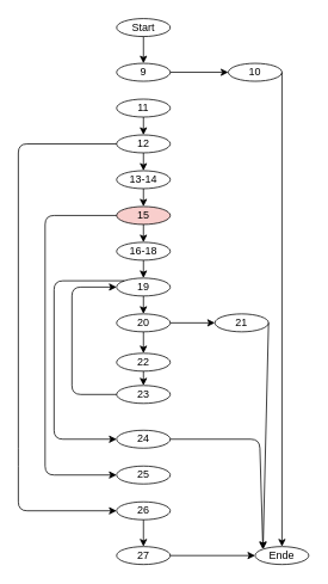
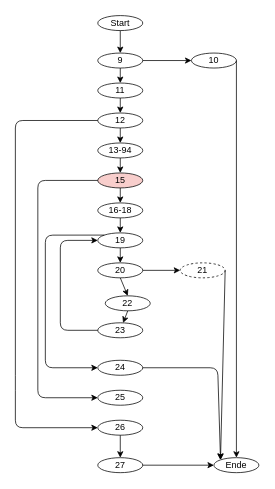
  <mxCell id="0" />
  <mxCell id="1" parent="0" />
  <mxCell id="2" value="Start" style="ellipse;whiteSpace=wrap;html=1;" vertex="1" parent="1"><mxGeometry x="130" y="20" width="60" height="20" as="geometry" /></mxCell>
  <mxCell id="3" value="9" style="ellipse;whiteSpace=wrap;html=1;" vertex="1" parent="1"><mxGeometry x="130" y="70" width="60" height="20" as="geometry" /></mxCell>
  <mxCell id="4" value="Ende" style="ellipse;whiteSpace=wrap;html=1;" vertex="1" parent="1"><mxGeometry x="285" y="610" width="60" height="20" as="geometry" /></mxCell>
  <mxCell id="5" value="" style="endArrow=classic;html=1;exitX=0.5;exitY=1;exitDx=0;exitDy=0;entryX=0.5;entryY=0;entryDx=0;entryDy=0;" edge="1" parent="1" source="2" target="3"><mxGeometry width="50" height="50" relative="1" as="geometry"><mxPoint x="290" y="300" as="sourcePoint" /><mxPoint x="340" y="250" as="targetPoint" /></mxGeometry></mxCell>
  <mxCell id="6" value="10" style="ellipse;whiteSpace=wrap;html=1;" vertex="1" parent="1"><mxGeometry x="255" y="70" width="60" height="20" as="geometry" /></mxCell>
  <mxCell id="7" value="" style="endArrow=classic;html=1;entryX=0;entryY=0.5;entryDx=0;entryDy=0;exitX=1;exitY=0.5;exitDx=0;exitDy=0;" edge="1" parent="1" source="3" target="6"><mxGeometry width="50" height="50" relative="1" as="geometry"><mxPoint x="160" y="120" as="sourcePoint" /><mxPoint x="210" y="70" as="targetPoint" /></mxGeometry></mxCell>
  <mxCell id="8" value="" style="endArrow=classic;html=1;exitX=1;exitY=0.5;exitDx=0;exitDy=0;entryX=0.5;entryY=0;entryDx=0;entryDy=0;" edge="1" parent="1" source="6" target="4"><mxGeometry width="50" height="50" relative="1" as="geometry"><mxPoint x="290" y="300" as="sourcePoint" /><mxPoint x="470" y="320" as="targetPoint" /><Array as="points" /></mxGeometry></mxCell>
  <mxCell id="9" value="11" style="ellipse;whiteSpace=wrap;html=1;" vertex="1" parent="1"><mxGeometry x="130" y="110" width="60" height="20" as="geometry" /></mxCell>
+ <mxCell id="10" value="" style="endArrow=classic;html=1;exitX=0.5;exitY=1;exitDx=0;exitDy=0;entryX=0.5;entryY=0;entryDx=0;entryDy=0;" edge="1" parent="1" source="3" target="9"><mxGeometry width="50" height="50" relative="1" as="geometry"><mxPoint x="290" y="300" as="sourcePoint" /><mxPoint x="340" y="250" as="targetPoint" /></mxGeometry></mxCell>
  <mxCell id="11" value="12" style="ellipse;whiteSpace=wrap;html=1;" vertex="1" parent="1"><mxGeometry x="130" y="150" width="60" height="20" as="geometry" /></mxCell>
  <mxCell id="12" value="" style="endArrow=classic;html=1;exitX=0.5;exitY=1;exitDx=0;exitDy=0;entryX=0.5;entryY=0;entryDx=0;entryDy=0;" edge="1" parent="1" source="9" target="11"><mxGeometry width="50" height="50" relative="1" as="geometry"><mxPoint x="290" y="300" as="sourcePoint" /><mxPoint x="340" y="250" as="targetPoint" /></mxGeometry></mxCell>
  <mxCell id="13" value="26" style="ellipse;whiteSpace=wrap;html=1;" vertex="1" parent="1"><mxGeometry x="130" y="560" width="60" height="20" as="geometry" /></mxCell>
  <mxCell id="14" value="27" style="ellipse;whiteSpace=wrap;html=1;" vertex="1" parent="1"><mxGeometry x="130" y="610" width="60" height="20" as="geometry" /></mxCell>
  <mxCell id="15" value="" style="endArrow=classic;html=1;exitX=0.5;exitY=1;exitDx=0;exitDy=0;entryX=0.5;entryY=0;entryDx=0;entryDy=0;" edge="1" parent="1" source="13" target="14"><mxGeometry width="50" height="50" relative="1" as="geometry"><mxPoint x="290" y="440" as="sourcePoint" /><mxPoint x="340" y="390" as="targetPoint" /></mxGeometry></mxCell>
  <mxCell id="16" value="" style="endArrow=classic;html=1;entryX=0;entryY=0.5;entryDx=0;entryDy=0;" edge="1" parent="1" source="14" target="4"><mxGeometry width="50" height="50" relative="1" as="geometry"><mxPoint x="190" y="670" as="sourcePoint" /><mxPoint x="260.711" y="620" as="targetPoint" /></mxGeometry></mxCell>
  <mxCell id="17" value="" style="endArrow=classic;html=1;exitX=0;exitY=0.5;exitDx=0;exitDy=0;entryX=0;entryY=0.5;entryDx=0;entryDy=0;" edge="1" parent="1" source="11" target="13"><mxGeometry width="50" height="50" relative="1" as="geometry"><mxPoint x="290" y="300" as="sourcePoint" /><mxPoint x="340" y="250" as="targetPoint" /><Array as="points"><mxPoint x="20" y="160" /><mxPoint x="20" y="510" /><mxPoint x="20" y="570" /></Array></mxGeometry></mxCell>
- <mxCell id="18" value="13-14" style="ellipse;whiteSpace=wrap;html=1;" vertex="1" parent="1"><mxGeometry x="130" y="190" width="60" height="20" as="geometry" /></mxCell>
+ <mxCell id="18" value="13-94" style="ellipse;whiteSpace=wrap;html=1;" vertex="1" parent="1"><mxGeometry x="130" y="190" width="60" height="20" as="geometry" /></mxCell>
  <mxCell id="19" value="" style="endArrow=classic;html=1;exitX=0.5;exitY=1;exitDx=0;exitDy=0;entryX=0.5;entryY=0;entryDx=0;entryDy=0;" edge="1" parent="1" source="11" target="18"><mxGeometry width="50" height="50" relative="1" as="geometry"><mxPoint x="290" y="300" as="sourcePoint" /><mxPoint x="340" y="250" as="targetPoint" /></mxGeometry></mxCell>
  <mxCell id="20" value="15" style="ellipse;whiteSpace=wrap;html=1;fillColor=#f8cecc;" vertex="1" parent="1"><mxGeometry x="130" y="230" width="60" height="20" as="geometry" /></mxCell>
  <mxCell id="21" value="" style="endArrow=classic;html=1;exitX=0.5;exitY=1;exitDx=0;exitDy=0;entryX=0.5;entryY=0;entryDx=0;entryDy=0;" edge="1" parent="1" source="18" target="20"><mxGeometry width="50" height="50" relative="1" as="geometry"><mxPoint x="290" y="300" as="sourcePoint" /><mxPoint x="340" y="250" as="targetPoint" /></mxGeometry></mxCell>
  <mxCell id="22" value="25" style="ellipse;whiteSpace=wrap;html=1;" vertex="1" parent="1"><mxGeometry x="130" y="520" width="60" height="20" as="geometry" /></mxCell>
  <mxCell id="23" value="" style="endArrow=classic;html=1;exitX=0;exitY=0.5;exitDx=0;exitDy=0;entryX=0;entryY=0.5;entryDx=0;entryDy=0;" edge="1" parent="1" source="20" target="22"><mxGeometry width="50" height="50" relative="1" as="geometry"><mxPoint x="290" y="300" as="sourcePoint" /><mxPoint x="340" y="250" as="targetPoint" /><Array as="points"><mxPoint x="50" y="240" /><mxPoint x="50" y="530" /></Array></mxGeometry></mxCell>
  <mxCell id="24" value="16-18" style="ellipse;whiteSpace=wrap;html=1;" vertex="1" parent="1"><mxGeometry x="130" y="270" width="60" height="20" as="geometry" /></mxCell>
  <mxCell id="25" value="" style="endArrow=classic;html=1;exitX=0.5;exitY=1;exitDx=0;exitDy=0;entryX=0.5;entryY=0;entryDx=0;entryDy=0;" edge="1" parent="1" source="20" target="24"><mxGeometry width="50" height="50" relative="1" as="geometry"><mxPoint x="170" y="380" as="sourcePoint" /><mxPoint x="220" y="330" as="targetPoint" /></mxGeometry></mxCell>
  <mxCell id="26" value="19" style="ellipse;whiteSpace=wrap;html=1;" vertex="1" parent="1"><mxGeometry x="130" y="310" width="60" height="20" as="geometry" /></mxCell>
  <mxCell id="27" value="" style="endArrow=classic;html=1;exitX=0.5;exitY=1;exitDx=0;exitDy=0;entryX=0.5;entryY=0;entryDx=0;entryDy=0;" edge="1" parent="1" source="24" target="26"><mxGeometry width="50" height="50" relative="1" as="geometry"><mxPoint x="240" y="350" as="sourcePoint" /><mxPoint x="290" y="300" as="targetPoint" /></mxGeometry></mxCell>
  <mxCell id="28" value="20" style="ellipse;whiteSpace=wrap;html=1;" vertex="1" parent="1"><mxGeometry x="130" y="350" width="60" height="20" as="geometry" /></mxCell>
- <mxCell id="29" value="21" style="ellipse;whiteSpace=wrap;html=1;" vertex="1" parent="1"><mxGeometry x="240" y="350" width="60" height="20" as="geometry" /></mxCell>
- <mxCell id="30" value="22" style="ellipse;whiteSpace=wrap;html=1;" vertex="1" parent="1"><mxGeometry x="130" y="394" width="60" height="20" as="geometry" /></mxCell>
+ <mxCell id="29" value="21" style="ellipse;whiteSpace=wrap;html=1;dashed=1;" vertex="1" parent="1"><mxGeometry x="240" y="350" width="60" height="20" as="geometry" /></mxCell>
+ <mxCell id="30" value="22" style="ellipse;whiteSpace=wrap;html=1;" vertex="1" parent="1"><mxGeometry x="140" y="394" width="60" height="20" as="geometry" /></mxCell>
  <mxCell id="31" value="23" style="ellipse;whiteSpace=wrap;html=1;" vertex="1" parent="1"><mxGeometry x="130" y="430" width="60" height="20" as="geometry" /></mxCell>
  <mxCell id="32" value="24" style="ellipse;whiteSpace=wrap;html=1;" vertex="1" parent="1"><mxGeometry x="130" y="480" width="60" height="20" as="geometry" /></mxCell>
  <mxCell id="33" value="" style="endArrow=classic;html=1;exitX=0.5;exitY=1;exitDx=0;exitDy=0;entryX=0.5;entryY=0;entryDx=0;entryDy=0;" edge="1" parent="1" source="26" target="28"><mxGeometry width="50" height="50" relative="1" as="geometry"><mxPoint x="240" y="510" as="sourcePoint" /><mxPoint x="290" y="460" as="targetPoint" /></mxGeometry></mxCell>
  <mxCell id="34" value="" style="endArrow=classic;html=1;exitX=1;exitY=0.5;exitDx=0;exitDy=0;entryX=0;entryY=0.5;entryDx=0;entryDy=0;" edge="1" parent="1" source="28" target="29"><mxGeometry width="50" height="50" relative="1" as="geometry"><mxPoint x="240" y="510" as="sourcePoint" /><mxPoint x="290" y="460" as="targetPoint" /></mxGeometry></mxCell>
  <mxCell id="35" value="" style="endArrow=classic;html=1;exitX=1;exitY=0.5;exitDx=0;exitDy=0;entryX=0;entryY=0;entryDx=0;entryDy=0;" edge="1" parent="1" source="29" target="4"><mxGeometry width="50" height="50" relative="1" as="geometry"><mxPoint x="240" y="510" as="sourcePoint" /><mxPoint x="290" y="460" as="targetPoint" /></mxGeometry></mxCell>
  <mxCell id="36" value="" style="endArrow=classic;html=1;exitX=0.5;exitY=1;exitDx=0;exitDy=0;entryX=0.5;entryY=0;entryDx=0;entryDy=0;" edge="1" parent="1" source="28" target="30"><mxGeometry width="50" height="50" relative="1" as="geometry"><mxPoint x="240" y="510" as="sourcePoint" /><mxPoint x="290" y="460" as="targetPoint" /></mxGeometry></mxCell>
  <mxCell id="37" value="" style="endArrow=classic;html=1;exitX=0.5;exitY=1;exitDx=0;exitDy=0;" edge="1" parent="1" source="30" target="31"><mxGeometry width="50" height="50" relative="1" as="geometry"><mxPoint x="240" y="510" as="sourcePoint" /><mxPoint x="290" y="460" as="targetPoint" /></mxGeometry></mxCell>
  <mxCell id="38" value="" style="endArrow=classic;html=1;exitX=0;exitY=0.5;exitDx=0;exitDy=0;entryX=0;entryY=0.5;entryDx=0;entryDy=0;" edge="1" parent="1" source="31" target="26"><mxGeometry width="50" height="50" relative="1" as="geometry"><mxPoint x="240" y="510" as="sourcePoint" /><mxPoint x="290" y="460" as="targetPoint" /><Array as="points"><mxPoint x="80" y="440" /><mxPoint x="80" y="320" /></Array></mxGeometry></mxCell>
  <mxCell id="39" value="" style="endArrow=classic;html=1;exitX=0;exitY=0;exitDx=0;exitDy=0;entryX=0;entryY=0.5;entryDx=0;entryDy=0;" edge="1" parent="1" source="26" target="32"><mxGeometry width="50" height="50" relative="1" as="geometry"><mxPoint x="240" y="510" as="sourcePoint" /><mxPoint x="290" y="460" as="targetPoint" /><Array as="points"><mxPoint x="60" y="313" /><mxPoint x="60" y="490" /></Array></mxGeometry></mxCell>
  <mxCell id="40" value="" style="endArrow=classic;html=1;exitX=1;exitY=0.5;exitDx=0;exitDy=0;entryX=0;entryY=0;entryDx=0;entryDy=0;" edge="1" parent="1" source="32" target="4"><mxGeometry width="50" height="50" relative="1" as="geometry"><mxPoint x="230" y="540" as="sourcePoint" /><mxPoint x="280" y="490" as="targetPoint" /><Array as="points"><mxPoint x="290" y="490" /></Array></mxGeometry></mxCell>
